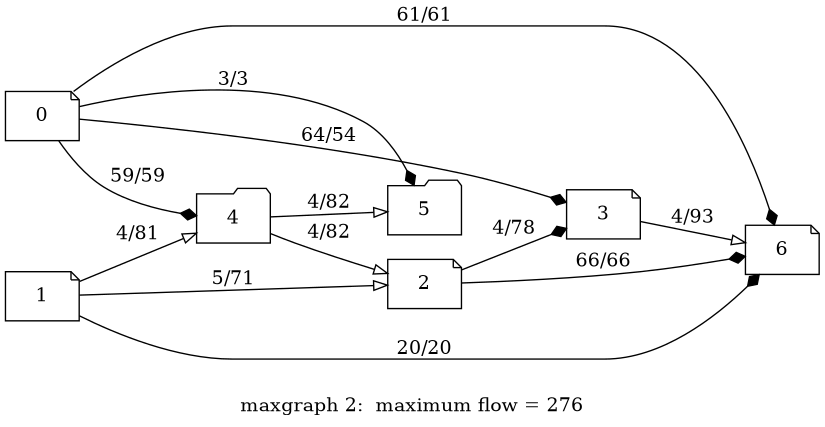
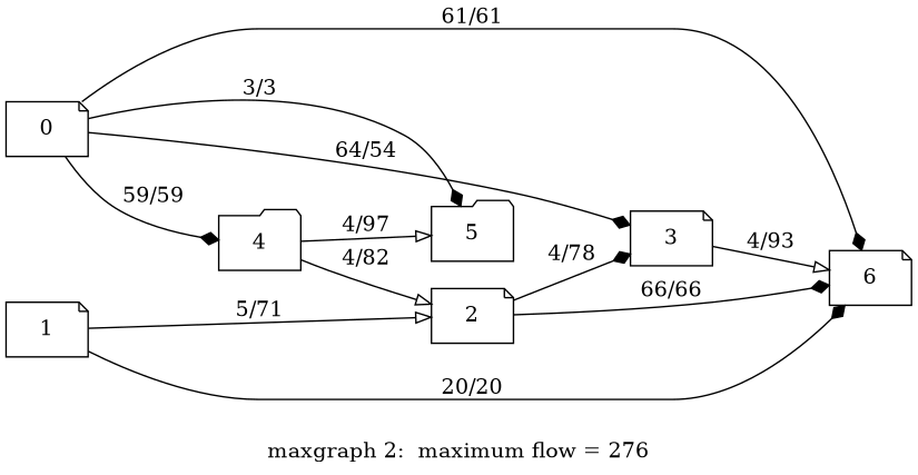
  digraph {
    label=" maxgraph 2:  maximum flow = 276 "
    rankdir=LR
    node [shape=note]
    edge [arrowhead=diamond]
    0
    3
    4 [shape=folder]
    5 [shape=folder]
    6
    1
    2
    0 -> 3 [label=" 64/54 "]
    0 -> 4 [label=" 59/59 "]
    0 -> 5 [label=" 3/3 "]
    0 -> 6 [label=" 61/61 "]
    3 -> 6 [arrowhead=onormal label=" 4/93 "]
-   4 -> 5 [arrowhead=onormal label=" 4/82 "]
+   4 -> 5 [arrowhead=onormal label=" 4/97 "]
    4 -> 2 [arrowhead=onormal label=" 4/82 "]
-   1 -> 4 [arrowhead=onormal label=" 4/81 "]
    1 -> 6 [label=" 20/20 "]
    1 -> 2 [arrowhead=onormal label=" 5/71 "]
    2 -> 3 [label=" 4/78 "]
    2 -> 6 [label=" 66/66 "]
  }
